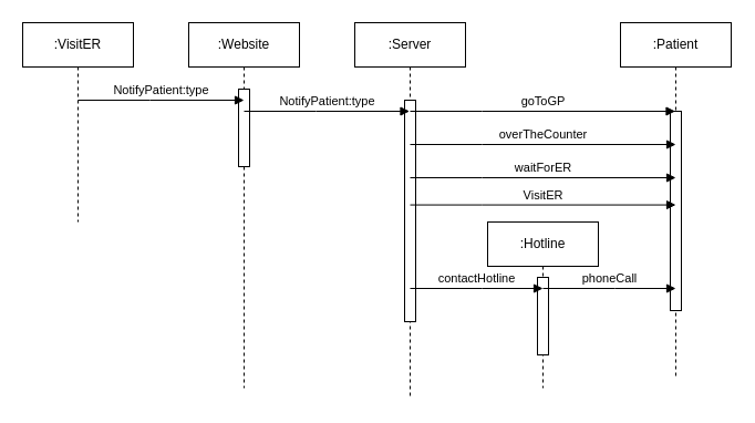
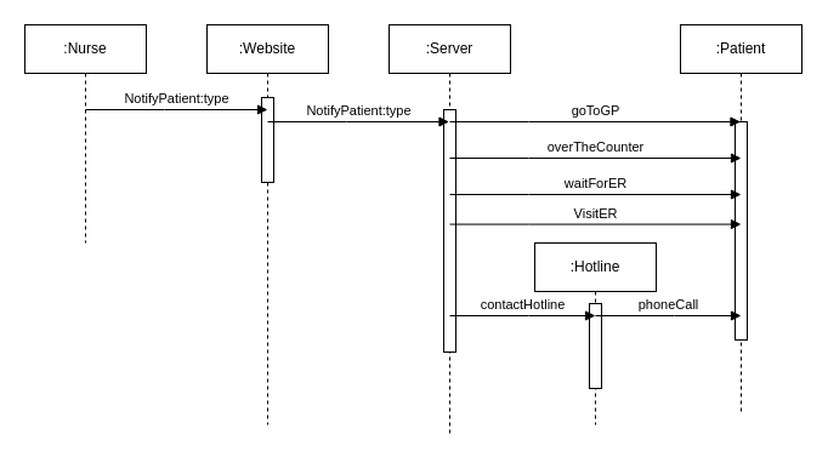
  <mxCell id="0" />
  <mxCell id="1" parent="0" />
  <mxCell id="2" value=":Server" style="shape=umlLifeline;perimeter=lifelinePerimeter;whiteSpace=wrap;html=1;container=0;dropTarget=0;collapsible=0;recursiveResize=0;outlineConnect=0;portConstraint=eastwest;newEdgeStyle={&quot;edgeStyle&quot;:&quot;elbowEdgeStyle&quot;,&quot;elbow&quot;:&quot;vertical&quot;,&quot;curved&quot;:0,&quot;rounded&quot;:0};" vertex="1" parent="1"><mxGeometry x="320" y="20" width="100" height="340" as="geometry" /></mxCell>
  <mxCell id="3" value="" style="html=1;points=[];perimeter=orthogonalPerimeter;outlineConnect=0;targetShapes=umlLifeline;portConstraint=eastwest;newEdgeStyle={&quot;edgeStyle&quot;:&quot;elbowEdgeStyle&quot;,&quot;elbow&quot;:&quot;vertical&quot;,&quot;curved&quot;:0,&quot;rounded&quot;:0};" vertex="1" parent="2"><mxGeometry x="45" y="70" width="10" height="200" as="geometry" /></mxCell>
  <mxCell id="4" value=":Patient" style="shape=umlLifeline;perimeter=lifelinePerimeter;whiteSpace=wrap;html=1;container=0;dropTarget=0;collapsible=0;recursiveResize=0;outlineConnect=0;portConstraint=eastwest;newEdgeStyle={&quot;edgeStyle&quot;:&quot;elbowEdgeStyle&quot;,&quot;elbow&quot;:&quot;vertical&quot;,&quot;curved&quot;:0,&quot;rounded&quot;:0};" vertex="1" parent="1"><mxGeometry x="560" y="20" width="100" height="320" as="geometry" /></mxCell>
  <mxCell id="5" value="" style="html=1;points=[];perimeter=orthogonalPerimeter;outlineConnect=0;targetShapes=umlLifeline;portConstraint=eastwest;newEdgeStyle={&quot;edgeStyle&quot;:&quot;elbowEdgeStyle&quot;,&quot;elbow&quot;:&quot;vertical&quot;,&quot;curved&quot;:0,&quot;rounded&quot;:0};" vertex="1" parent="4"><mxGeometry x="45" y="80" width="10" height="180" as="geometry" /></mxCell>
  <mxCell id="6" value=":Website" style="shape=umlLifeline;perimeter=lifelinePerimeter;whiteSpace=wrap;html=1;container=0;dropTarget=0;collapsible=0;recursiveResize=0;outlineConnect=0;portConstraint=eastwest;newEdgeStyle={&quot;edgeStyle&quot;:&quot;elbowEdgeStyle&quot;,&quot;elbow&quot;:&quot;vertical&quot;,&quot;curved&quot;:0,&quot;rounded&quot;:0};" vertex="1" parent="1"><mxGeometry x="170" y="20" width="100" height="330" as="geometry" /></mxCell>
  <mxCell id="7" value="" style="html=1;points=[];perimeter=orthogonalPerimeter;outlineConnect=0;targetShapes=umlLifeline;portConstraint=eastwest;newEdgeStyle={&quot;edgeStyle&quot;:&quot;elbowEdgeStyle&quot;,&quot;elbow&quot;:&quot;vertical&quot;,&quot;curved&quot;:0,&quot;rounded&quot;:0};" vertex="1" parent="6"><mxGeometry x="45" y="60" width="10" height="70" as="geometry" /></mxCell>
- <mxCell id="8" value=":VisitER" style="shape=umlLifeline;perimeter=lifelinePerimeter;whiteSpace=wrap;html=1;container=0;dropTarget=0;collapsible=0;recursiveResize=0;outlineConnect=0;portConstraint=eastwest;newEdgeStyle={&quot;edgeStyle&quot;:&quot;elbowEdgeStyle&quot;,&quot;elbow&quot;:&quot;vertical&quot;,&quot;curved&quot;:0,&quot;rounded&quot;:0};" vertex="1" parent="1"><mxGeometry x="20" y="20" width="100" height="180" as="geometry" /></mxCell>
+ <mxCell id="8" value=":Nurse" style="shape=umlLifeline;perimeter=lifelinePerimeter;whiteSpace=wrap;html=1;container=0;dropTarget=0;collapsible=0;recursiveResize=0;outlineConnect=0;portConstraint=eastwest;newEdgeStyle={&quot;edgeStyle&quot;:&quot;elbowEdgeStyle&quot;,&quot;elbow&quot;:&quot;vertical&quot;,&quot;curved&quot;:0,&quot;rounded&quot;:0};" vertex="1" parent="1"><mxGeometry x="20" y="20" width="100" height="180" as="geometry" /></mxCell>
  <mxCell id="9" value="NotifyPatient:type" style="html=1;verticalAlign=bottom;endArrow=block;edgeStyle=elbowEdgeStyle;elbow=vertical;curved=0;rounded=0;" edge="1" parent="1"><mxGeometry relative="1" as="geometry"><mxPoint x="70" y="90" as="sourcePoint" /><Array as="points"><mxPoint x="135" y="90" /></Array><mxPoint x="220" y="90" as="targetPoint" /></mxGeometry></mxCell>
  <mxCell id="10" value="NotifyPatient:type" style="html=1;verticalAlign=bottom;endArrow=block;edgeStyle=elbowEdgeStyle;elbow=vertical;curved=0;rounded=0;" edge="1" parent="1" target="2"><mxGeometry relative="1" as="geometry"><mxPoint x="220" y="100" as="sourcePoint" /><Array as="points"><mxPoint x="285" y="100" /></Array><mxPoint x="370" y="100" as="targetPoint" /></mxGeometry></mxCell>
  <mxCell id="11" value="goToGP" style="html=1;verticalAlign=bottom;endArrow=block;edgeStyle=elbowEdgeStyle;elbow=vertical;curved=0;rounded=0;" edge="1" parent="1" target="4"><mxGeometry relative="1" as="geometry"><mxPoint x="370" y="100" as="sourcePoint" /><Array as="points"><mxPoint x="435" y="100" /></Array><mxPoint x="520" y="100" as="targetPoint" /></mxGeometry></mxCell>
  <mxCell id="12" value="overTheCounter" style="html=1;verticalAlign=bottom;endArrow=block;edgeStyle=elbowEdgeStyle;elbow=vertical;curved=0;rounded=0;" edge="1" parent="1"><mxGeometry relative="1" as="geometry"><mxPoint x="370" y="130" as="sourcePoint" /><Array as="points"><mxPoint x="435" y="130" /></Array><mxPoint x="610" y="130" as="targetPoint" /></mxGeometry></mxCell>
  <mxCell id="13" value="waitForER" style="html=1;verticalAlign=bottom;endArrow=block;edgeStyle=elbowEdgeStyle;elbow=vertical;curved=0;rounded=0;" edge="1" parent="1"><mxGeometry relative="1" as="geometry"><mxPoint x="370" y="160" as="sourcePoint" /><Array as="points"><mxPoint x="435" y="160" /></Array><mxPoint x="610" y="160" as="targetPoint" /></mxGeometry></mxCell>
  <mxCell id="14" value="VisitER" style="html=1;verticalAlign=bottom;endArrow=block;edgeStyle=elbowEdgeStyle;elbow=vertical;curved=0;rounded=0;" edge="1" parent="1"><mxGeometry relative="1" as="geometry"><mxPoint x="370" y="184.57" as="sourcePoint" /><Array as="points"><mxPoint x="435" y="184.57" /></Array><mxPoint x="610" y="184.57" as="targetPoint" /></mxGeometry></mxCell>
  <mxCell id="15" value=":Hotline" style="shape=umlLifeline;perimeter=lifelinePerimeter;whiteSpace=wrap;html=1;container=0;dropTarget=0;collapsible=0;recursiveResize=0;outlineConnect=0;portConstraint=eastwest;newEdgeStyle={&quot;edgeStyle&quot;:&quot;elbowEdgeStyle&quot;,&quot;elbow&quot;:&quot;vertical&quot;,&quot;curved&quot;:0,&quot;rounded&quot;:0};" vertex="1" parent="1"><mxGeometry x="440" y="200" width="100" height="150" as="geometry" /></mxCell>
  <mxCell id="16" value="" style="html=1;points=[];perimeter=orthogonalPerimeter;outlineConnect=0;targetShapes=umlLifeline;portConstraint=eastwest;newEdgeStyle={&quot;edgeStyle&quot;:&quot;elbowEdgeStyle&quot;,&quot;elbow&quot;:&quot;vertical&quot;,&quot;curved&quot;:0,&quot;rounded&quot;:0};" vertex="1" parent="15"><mxGeometry x="45" y="50" width="10" height="70" as="geometry" /></mxCell>
  <mxCell id="17" value="contactHotline" style="html=1;verticalAlign=bottom;endArrow=block;edgeStyle=elbowEdgeStyle;elbow=vertical;curved=0;rounded=0;" edge="1" parent="1"><mxGeometry relative="1" as="geometry"><mxPoint x="370" y="260" as="sourcePoint" /><Array as="points"><mxPoint x="435" y="260" /></Array><mxPoint x="490" y="260" as="targetPoint" /></mxGeometry></mxCell>
  <mxCell id="18" value="phoneCall" style="html=1;verticalAlign=bottom;endArrow=block;edgeStyle=elbowEdgeStyle;elbow=vertical;curved=0;rounded=0;" edge="1" parent="1"><mxGeometry relative="1" as="geometry"><mxPoint x="490" y="260" as="sourcePoint" /><Array as="points"><mxPoint x="555" y="260" /></Array><mxPoint x="610" y="260" as="targetPoint" /></mxGeometry></mxCell>
